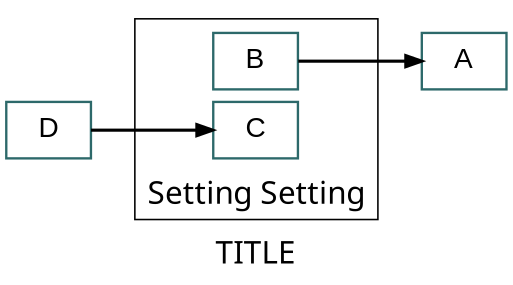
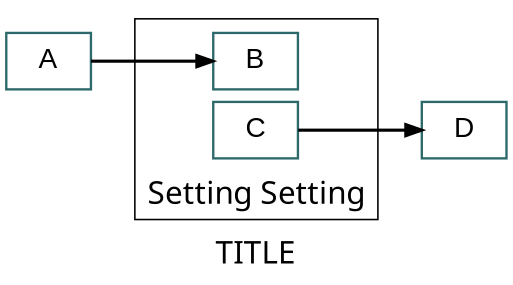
  digraph {
    compound=true
    fontname="FiraSans-SemiBold"
    fontsize="20pt"
    label=TITLE
    labelloc=b
    nodesep=0.1
    rankdir=LR
    splines=ortho
    node [color="#2d696a" fontname=Arial fontsize="18pt" penwidth=1.5 shape=record]
    edge [color=black penwidth=2]
    B
    C
    D
    A
    subgraph cluster_1 {
      label="Setting Setting"
      B
      C
    }
-   D -> C
-   B -> A
+   C -> D
+   A -> B
  }
